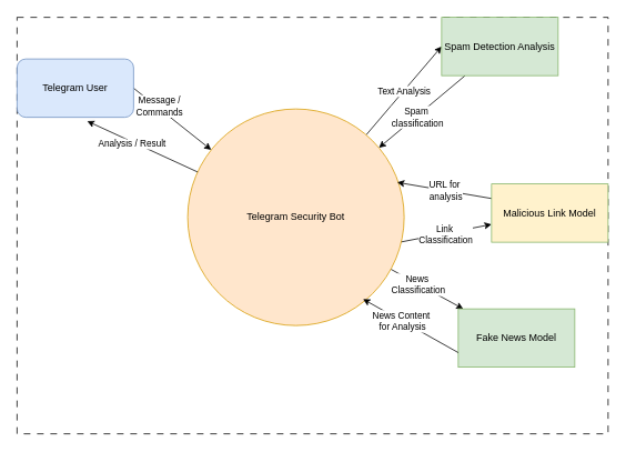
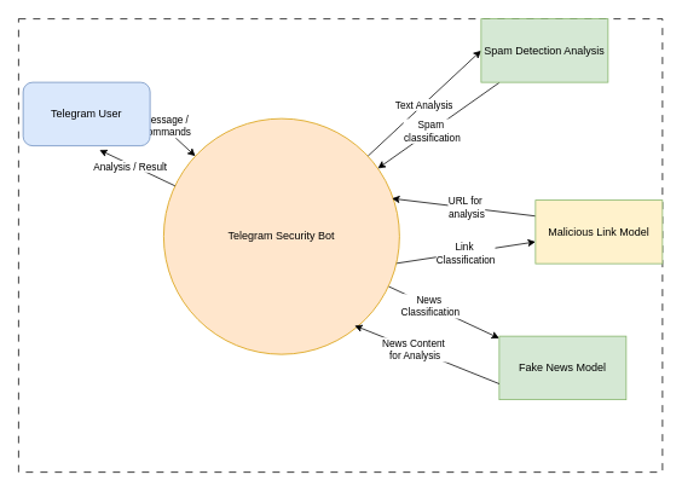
  <mxCell id="0" />
  <mxCell id="1" parent="0" />
  <mxCell id="2" value="" style="group;dashed=1;dashPattern=8 8;strokeColor=default;" vertex="1" connectable="0" parent="1"><mxGeometry x="20" y="20" width="710" height="500" as="geometry" /></mxCell>
  <mxCell id="3" value="" style="group" vertex="1" connectable="0" parent="2"><mxGeometry width="710" height="440" as="geometry" /></mxCell>
  <mxCell id="4" style="rounded=0;orthogonalLoop=1;jettySize=auto;html=1;entryX=0;entryY=0.5;entryDx=0;entryDy=0;" edge="1" parent="3" source="10" target="16"><mxGeometry relative="1" as="geometry" /></mxCell>
  <mxCell id="5" value="Text Analysis" style="edgeLabel;html=1;align=center;verticalAlign=middle;resizable=0;points=[];" vertex="1" connectable="0" parent="4"><mxGeometry x="-0.011" relative="1" as="geometry"><mxPoint as="offset" /></mxGeometry></mxCell>
  <mxCell id="6" style="rounded=0;orthogonalLoop=1;jettySize=auto;html=1;exitX=0.981;exitY=0.615;exitDx=0;exitDy=0;exitPerimeter=0;" edge="1" parent="3" source="10" target="19"><mxGeometry relative="1" as="geometry" /></mxCell>
  <mxCell id="7" value="&lt;div&gt;Link&amp;nbsp;&lt;/div&gt;&lt;div&gt;Classification&lt;/div&gt;" style="edgeLabel;html=1;align=center;verticalAlign=middle;resizable=0;points=[];labelBackgroundColor=default;" vertex="1" connectable="0" parent="6"><mxGeometry x="-0.009" y="-1" relative="1" as="geometry"><mxPoint as="offset" /></mxGeometry></mxCell>
  <mxCell id="8" style="rounded=0;orthogonalLoop=1;jettySize=auto;html=1;" edge="1" parent="3" source="10" target="20"><mxGeometry relative="1" as="geometry" /></mxCell>
  <mxCell id="9" value="&lt;div&gt;News&amp;nbsp;&lt;/div&gt;&lt;div&gt;Classification&lt;/div&gt;" style="edgeLabel;html=1;align=center;verticalAlign=middle;resizable=0;points=[];" vertex="1" connectable="0" parent="8"><mxGeometry x="-0.252" relative="1" as="geometry"><mxPoint as="offset" /></mxGeometry></mxCell>
- <mxCell id="10" value="Telegram Security Bot" style="ellipse;whiteSpace=wrap;html=1;aspect=fixed;fillColor=#ffe6cc;strokeColor=#d79b00;" vertex="1" parent="3"><mxGeometry x="205" y="110" width="260" height="260" as="geometry" /></mxCell>
+ <mxCell id="10" value="Telegram Security Bot" style="ellipse;whiteSpace=wrap;html=1;aspect=fixed;fillColor=#ffe6cc;strokeColor=#d79b00;" vertex="1" parent="3"><mxGeometry x="160" y="110" width="260" height="260" as="geometry" /></mxCell>
  <mxCell id="11" style="rounded=0;orthogonalLoop=1;jettySize=auto;html=1;exitX=1;exitY=0.5;exitDx=0;exitDy=0;" edge="1" parent="3" source="13" target="10"><mxGeometry relative="1" as="geometry" /></mxCell>
  <mxCell id="12" value="&lt;div&gt;Message /&lt;/div&gt;&lt;div&gt;Commands&lt;/div&gt;" style="edgeLabel;html=1;align=center;verticalAlign=middle;resizable=0;points=[];" vertex="1" connectable="0" parent="11"><mxGeometry x="-0.373" y="2" relative="1" as="geometry"><mxPoint as="offset" /></mxGeometry></mxCell>
- <mxCell id="13" value="Telegram User" style="rounded=1;whiteSpace=wrap;html=1;fillColor=#dae8fc;strokeColor=#6c8ebf;" vertex="1" parent="3"><mxGeometry y="50" width="140" height="70" as="geometry" /></mxCell>
+ <mxCell id="13" value="Telegram User" style="rounded=1;whiteSpace=wrap;html=1;fillColor=#dae8fc;strokeColor=#6c8ebf;" vertex="1" parent="3"><mxGeometry x="5" y="70" width="140" height="70" as="geometry" /></mxCell>
  <mxCell id="14" style="rounded=0;orthogonalLoop=1;jettySize=auto;html=1;" edge="1" parent="3" source="16" target="10"><mxGeometry relative="1" as="geometry" /></mxCell>
  <mxCell id="15" value="&lt;div&gt;Spam&amp;nbsp;&lt;/div&gt;&lt;div&gt;classification&lt;/div&gt;" style="edgeLabel;html=1;align=center;verticalAlign=middle;resizable=0;points=[];" vertex="1" connectable="0" parent="14"><mxGeometry x="0.123" y="1" relative="1" as="geometry"><mxPoint as="offset" /></mxGeometry></mxCell>
  <mxCell id="16" value="Spam Detection Analysis" style="rounded=0;whiteSpace=wrap;html=1;fillColor=#d5e8d4;strokeColor=#82b366;" vertex="1" parent="3"><mxGeometry x="510" width="140" height="70" as="geometry" /></mxCell>
  <mxCell id="17" style="rounded=0;orthogonalLoop=1;jettySize=auto;html=1;entryX=0.968;entryY=0.339;entryDx=0;entryDy=0;entryPerimeter=0;exitX=0;exitY=0.25;exitDx=0;exitDy=0;" edge="1" parent="3" source="19" target="10"><mxGeometry relative="1" as="geometry"><mxPoint x="540" y="179.156" as="sourcePoint" /><mxPoint x="462.538" y="194.821" as="targetPoint" /></mxGeometry></mxCell>
  <mxCell id="18" value="&lt;div&gt;URL for&amp;nbsp;&lt;/div&gt;&lt;div&gt;analysis&lt;/div&gt;" style="edgeLabel;html=1;align=center;verticalAlign=middle;resizable=0;points=[];" vertex="1" connectable="0" parent="17"><mxGeometry x="-0.034" y="-1" relative="1" as="geometry"><mxPoint as="offset" /></mxGeometry></mxCell>
  <mxCell id="19" value="Malicious Link Model" style="rounded=0;whiteSpace=wrap;html=1;fillColor=#fff2cc;strokeColor=#82b366;" vertex="1" parent="3"><mxGeometry x="570" y="200" width="140" height="70" as="geometry" /></mxCell>
  <mxCell id="20" value="Fake News Model" style="rounded=0;whiteSpace=wrap;html=1;fillColor=#d5e8d4;strokeColor=#82b366;" vertex="1" parent="3"><mxGeometry x="530" y="350" width="140" height="70" as="geometry" /></mxCell>
  <mxCell id="21" style="rounded=0;orthogonalLoop=1;jettySize=auto;html=1;entryX=0.602;entryY=1.066;entryDx=0;entryDy=0;entryPerimeter=0;" edge="1" parent="3" source="10" target="13"><mxGeometry relative="1" as="geometry" /></mxCell>
  <mxCell id="22" value="Analysis / Result" style="edgeLabel;html=1;align=center;verticalAlign=middle;resizable=0;points=[];" vertex="1" connectable="0" parent="21"><mxGeometry x="0.187" y="2" relative="1" as="geometry"><mxPoint as="offset" /></mxGeometry></mxCell>
  <mxCell id="23" style="rounded=0;orthogonalLoop=1;jettySize=auto;html=1;entryX=0.81;entryY=0.878;entryDx=0;entryDy=0;entryPerimeter=0;exitX=0;exitY=0.75;exitDx=0;exitDy=0;" edge="1" parent="3" source="20" target="10"><mxGeometry relative="1" as="geometry" /></mxCell>
  <mxCell id="24" value="&lt;div&gt;News Content&amp;nbsp;&lt;/div&gt;&lt;div&gt;for Analysis &lt;/div&gt;" style="edgeLabel;html=1;align=center;verticalAlign=middle;resizable=0;points=[];" vertex="1" connectable="0" parent="23"><mxGeometry x="0.17" relative="1" as="geometry"><mxPoint as="offset" /></mxGeometry></mxCell>
